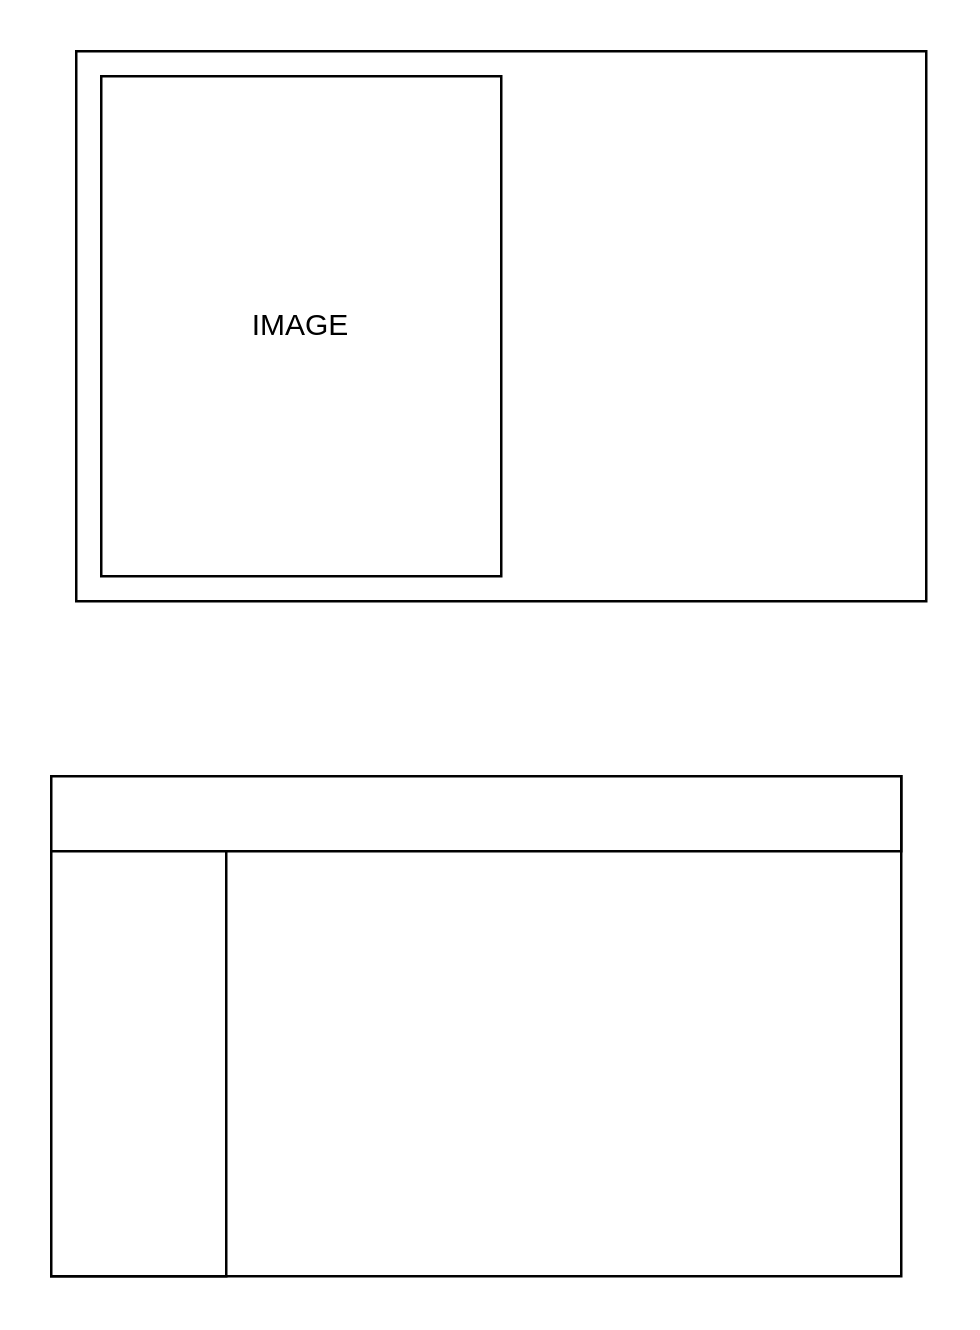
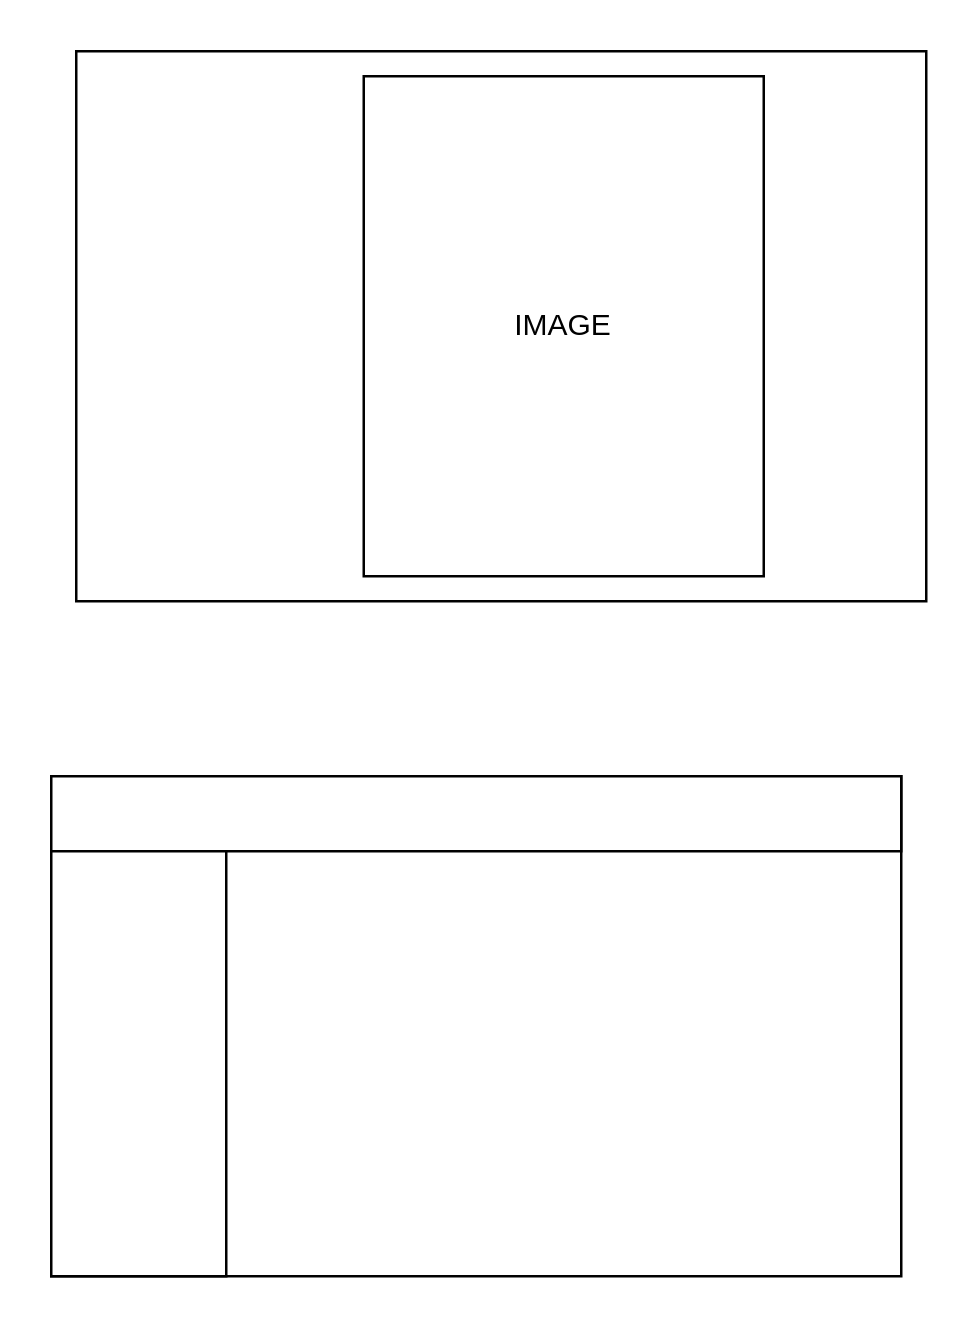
  <mxCell id="0" />
  <mxCell id="1" parent="0" />
  <mxCell id="2" value="" style="whiteSpace=wrap;html=1;" vertex="1" parent="1"><mxGeometry x="30" y="20" width="340" height="220" as="geometry" /></mxCell>
- <mxCell id="3" value="IMAGE" style="whiteSpace=wrap;html=1;" vertex="1" parent="1"><mxGeometry x="40" y="30" width="160" height="200" as="geometry" /></mxCell>
+ <mxCell id="3" value="IMAGE" style="whiteSpace=wrap;html=1;" vertex="1" parent="1"><mxGeometry x="145" y="30" width="160" height="200" as="geometry" /></mxCell>
  <mxCell id="4" value="" style="whiteSpace=wrap;html=1;" vertex="1" parent="1"><mxGeometry x="20" y="310" width="340" height="200" as="geometry" /></mxCell>
  <mxCell id="5" value="" style="whiteSpace=wrap;html=1;" vertex="1" parent="1"><mxGeometry x="20" y="310" width="340" height="30" as="geometry" /></mxCell>
  <mxCell id="6" value="" style="whiteSpace=wrap;html=1;" vertex="1" parent="1"><mxGeometry x="20" y="340" width="70" height="170" as="geometry" /></mxCell>
